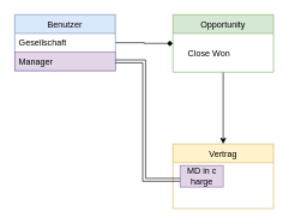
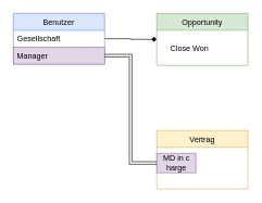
  <mxCell id="0" />
  <mxCell id="1" parent="0" />
  <mxCell id="2" value="" style="edgeStyle=orthogonalEdgeStyle;rounded=0;orthogonalLoop=1;jettySize=auto;html=1;endArrow=diamond;" edge="1" parent="1" source="3" target="7"><mxGeometry relative="1" as="geometry" /></mxCell>
  <mxCell id="3" value="Benutzer" style="swimlane;fontStyle=0;childLayout=stackLayout;horizontal=1;startSize=26;horizontalStack=0;resizeParent=1;resizeParentMax=0;resizeLast=0;collapsible=1;marginBottom=0;fillColor=#dae8fc;strokeColor=#6c8ebf;" vertex="1" parent="1"><mxGeometry x="20" y="20" width="140" height="78" as="geometry" /></mxCell>
  <mxCell id="4" value="Gesellschaft" style="text;strokeColor=none;fillColor=none;align=left;verticalAlign=top;spacingLeft=4;spacingRight=4;overflow=hidden;rotatable=0;points=[[0,0.5],[1,0.5]];portConstraint=eastwest;" vertex="1" parent="3"><mxGeometry y="26" width="140" height="26" as="geometry" /></mxCell>
  <mxCell id="5" value="Manager" style="text;strokeColor=#9673a6;fillColor=#e1d5e7;align=left;verticalAlign=top;spacingLeft=4;spacingRight=4;overflow=hidden;rotatable=0;points=[[0,0.5],[1,0.5]];portConstraint=eastwest;" vertex="1" parent="3"><mxGeometry y="52" width="140" height="26" as="geometry" /></mxCell>
- <mxCell id="6" value="" style="edgeStyle=orthogonalEdgeStyle;rounded=0;orthogonalLoop=1;jettySize=auto;html=1;" edge="1" parent="1" source="7" target="8"><mxGeometry relative="1" as="geometry" /></mxCell>
  <mxCell id="7" value="Opportunity" style="swimlane;fontStyle=0;childLayout=stackLayout;horizontal=1;startSize=26;horizontalStack=0;resizeParent=1;resizeParentMax=0;resizeLast=0;collapsible=1;marginBottom=0;fillColor=#d5e8d4;strokeColor=#82b366;" vertex="1" parent="1"><mxGeometry x="240" y="20" width="140" height="80" as="geometry" /></mxCell>
  <mxCell id="8" value="Vertrag" style="swimlane;fontStyle=0;childLayout=stackLayout;horizontal=1;startSize=26;horizontalStack=0;resizeParent=1;resizeParentMax=0;resizeLast=0;collapsible=1;marginBottom=0;fillColor=#fff2cc;strokeColor=#d6b656;" vertex="1" parent="1"><mxGeometry x="240" y="200" width="140" height="90" as="geometry" /></mxCell>
- <mxCell id="9" value="MD in c&lt;br&gt;harge" style="text;html=1;align=center;verticalAlign=middle;resizable=0;points=[];autosize=1;strokeColor=#9673a6;rounded=0;fillColor=#e1d5e7;" vertex="1" parent="1"><mxGeometry x="250" y="230" width="60" height="30" as="geometry" /></mxCell>
+ <mxCell id="9" value="MD in c&lt;br&gt;harge" style="text;html=1;align=center;verticalAlign=middle;resizable=0;points=[];autosize=1;strokeColor=#9673a6;rounded=0;fillColor=#e1d5e7;" vertex="1" parent="1"><mxGeometry x="240" y="235" width="60" height="30" as="geometry" /></mxCell>
  <mxCell id="10" value="Close Won" style="text;html=1;align=center;verticalAlign=middle;resizable=0;points=[];autosize=1;strokeColor=none;" vertex="1" parent="1"><mxGeometry x="255" y="65" width="70" height="20" as="geometry" /></mxCell>
  <mxCell id="11" value="" style="edgeStyle=orthogonalEdgeStyle;rounded=0;orthogonalLoop=1;jettySize=auto;html=1;shape=link;" edge="1" parent="1" source="5" target="9"><mxGeometry relative="1" as="geometry"><mxPoint x="200" y="230" as="targetPoint" /><Array as="points"><mxPoint x="200" y="85" /><mxPoint x="200" y="250" /></Array></mxGeometry></mxCell>
